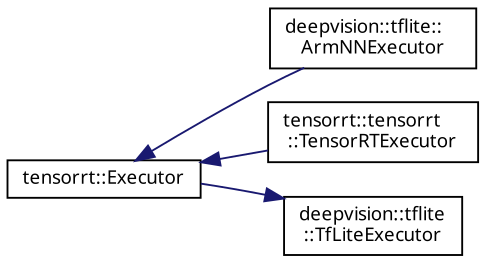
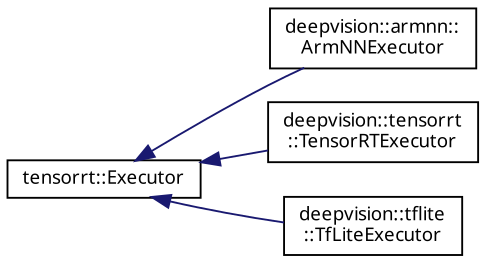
  digraph {
    fontname="Noto Sans"
    rankdir=LR
    node [color=black fillcolor=white fontname="Noto Sans" fontsize=10 shape=record style=filled]
    edge [color=midnightblue dir=back fontname="Noto Sans" fontsize=10 labelfontname=Helvetica labelfontsize=10 style=solid]
    n1 [height=0.2 label="tensorrt::Executor" width=0.4]
-   n2 [height=0.2 label="deepvision::tflite::\lArmNNExecutor" width=0.4]
-   n3 [height=0.2 label="tensorrt::tensorrt\l::TensorRTExecutor" width=0.4]
+   n2 [height=0.2 label="deepvision::armnn::\lArmNNExecutor" width=0.4]
+   n3 [height=0.2 label="deepvision::tensorrt\l::TensorRTExecutor" width=0.4]
    n4 [height=0.2 label="deepvision::tflite\l::TfLiteExecutor" width=0.4]
    n1 -> n2
    n1 -> n3
-   n4 -> n1
+   n1 -> n4
  }
